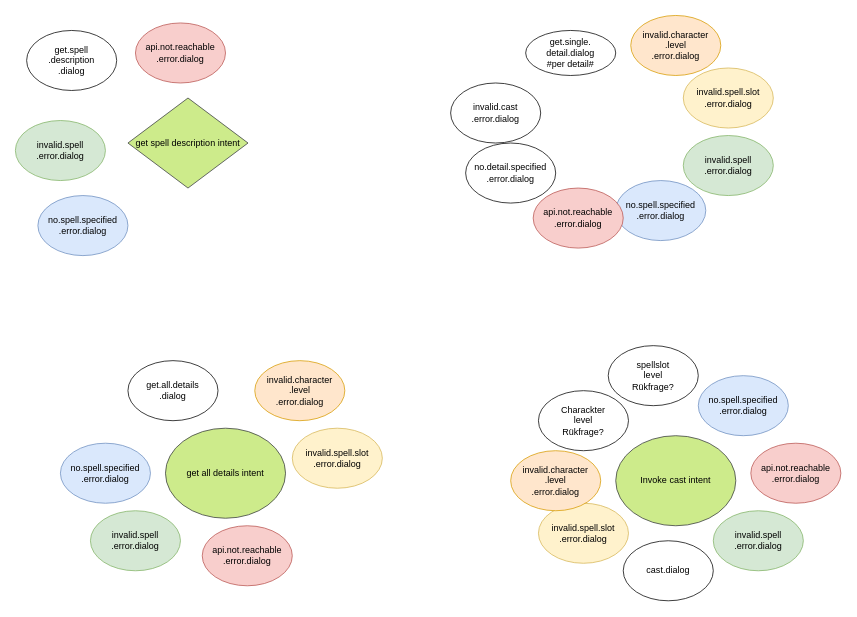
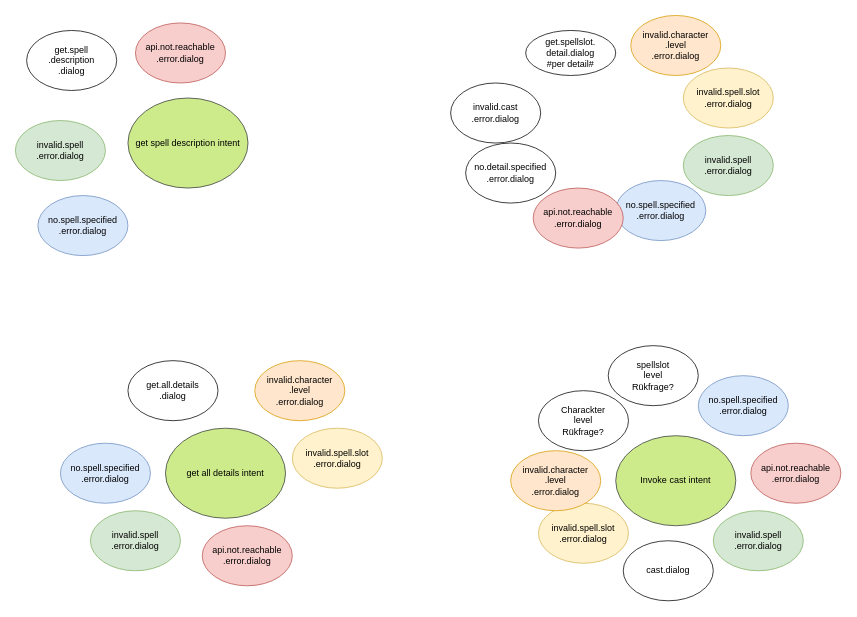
  <mxCell id="0" />
  <mxCell id="1" parent="0" />
- <mxCell id="2" value="get.single.&lt;br&gt;detail.dialog&lt;br&gt;#per detail#" style="ellipse;whiteSpace=wrap;html=1;" parent="1" vertex="1"><mxGeometry x="700" y="40" width="120" height="60" as="geometry" /></mxCell>
- <mxCell id="3" value="get spell description intent" style="rhombus;whiteSpace=wrap;html=1;fillColor=#cdeb8b;strokeColor=#36393d;" parent="1" vertex="1"><mxGeometry x="170" y="130" width="160" height="120" as="geometry" /></mxCell>
+ <mxCell id="2" value="get.spellslot.&lt;br&gt;detail.dialog&lt;br&gt;#per detail#" style="ellipse;whiteSpace=wrap;html=1;" parent="1" vertex="1"><mxGeometry x="700" y="40" width="120" height="60" as="geometry" /></mxCell>
+ <mxCell id="3" value="get spell description intent" style="ellipse;whiteSpace=wrap;html=1;fillColor=#cdeb8b;strokeColor=#36393d;" parent="1" vertex="1"><mxGeometry x="170" y="130" width="160" height="120" as="geometry" /></mxCell>
  <mxCell id="4" value="get all details intent" style="ellipse;whiteSpace=wrap;html=1;fillColor=#cdeb8b;strokeColor=#36393d;" parent="1" vertex="1"><mxGeometry x="220" y="570" width="160" height="120" as="geometry" /></mxCell>
  <mxCell id="5" value="Invoke cast intent" style="ellipse;whiteSpace=wrap;html=1;fillColor=#cdeb8b;strokeColor=#36393d;" parent="1" vertex="1"><mxGeometry x="820" y="580" width="160" height="120" as="geometry" /></mxCell>
  <mxCell id="6" value="no.spell.specified&lt;br&gt;.error.dialog" style="ellipse;whiteSpace=wrap;html=1;fillColor=#dae8fc;strokeColor=#6c8ebf;" parent="1" vertex="1"><mxGeometry x="50" y="260" width="120" height="80" as="geometry" /></mxCell>
  <mxCell id="7" value="invalid.spell&lt;br&gt;.error.dialog" style="ellipse;whiteSpace=wrap;html=1;fillColor=#d5e8d4;strokeColor=#82b366;" parent="1" vertex="1"><mxGeometry x="20" y="160" width="120" height="80" as="geometry" /></mxCell>
  <mxCell id="8" value="get.spell&lt;br&gt;.description&lt;br&gt;.dialog" style="ellipse;whiteSpace=wrap;html=1;" parent="1" vertex="1"><mxGeometry x="35" y="40" width="120" height="80" as="geometry" /></mxCell>
  <mxCell id="9" value="no.spell.specified&lt;br&gt;.error.dialog" style="ellipse;whiteSpace=wrap;html=1;fillColor=#dae8fc;strokeColor=#6c8ebf;" parent="1" vertex="1"><mxGeometry x="820" y="240" width="120" height="80" as="geometry" /></mxCell>
  <mxCell id="10" value="invalid.spell&lt;br&gt;.error.dialog" style="ellipse;whiteSpace=wrap;html=1;fillColor=#d5e8d4;strokeColor=#82b366;" parent="1" vertex="1"><mxGeometry x="910" y="180" width="120" height="80" as="geometry" /></mxCell>
  <mxCell id="11" value="no.detail.specified&lt;br&gt;.error.dialog" style="ellipse;whiteSpace=wrap;html=1;" parent="1" vertex="1"><mxGeometry x="620" y="190" width="120" height="80" as="geometry" /></mxCell>
  <mxCell id="12" value="invalid.cast&lt;br&gt;.error.dialog" style="ellipse;whiteSpace=wrap;html=1;" parent="1" vertex="1"><mxGeometry x="600" y="110" width="120" height="80" as="geometry" /></mxCell>
  <mxCell id="13" value="invalid.spell.slot&lt;br&gt;.error.dialog" style="ellipse;whiteSpace=wrap;html=1;fillColor=#fff2cc;strokeColor=#d6b656;" parent="1" vertex="1"><mxGeometry x="910" y="90" width="120" height="80" as="geometry" /></mxCell>
  <mxCell id="14" value="invalid.character&lt;br&gt;.level&lt;br&gt;.error.dialog" style="ellipse;whiteSpace=wrap;html=1;fillColor=#ffe6cc;strokeColor=#d79b00;" parent="1" vertex="1"><mxGeometry x="840" y="20" width="120" height="80" as="geometry" /></mxCell>
  <mxCell id="15" value="no.spell.specified&lt;br&gt;.error.dialog" style="ellipse;whiteSpace=wrap;html=1;fillColor=#dae8fc;strokeColor=#6c8ebf;" parent="1" vertex="1"><mxGeometry x="80" y="590" width="120" height="80" as="geometry" /></mxCell>
  <mxCell id="16" value="invalid.spell&lt;br&gt;.error.dialog" style="ellipse;whiteSpace=wrap;html=1;fillColor=#d5e8d4;strokeColor=#82b366;" parent="1" vertex="1"><mxGeometry x="120" y="680" width="120" height="80" as="geometry" /></mxCell>
  <mxCell id="17" value="invalid.spell.slot&lt;br&gt;.error.dialog" style="ellipse;whiteSpace=wrap;html=1;fillColor=#fff2cc;strokeColor=#d6b656;" parent="1" vertex="1"><mxGeometry x="389" y="570" width="120" height="80" as="geometry" /></mxCell>
  <mxCell id="18" value="invalid.character&lt;br&gt;.level&lt;br&gt;.error.dialog" style="ellipse;whiteSpace=wrap;html=1;fillColor=#ffe6cc;strokeColor=#d79b00;" parent="1" vertex="1"><mxGeometry x="339" y="480" width="120" height="80" as="geometry" /></mxCell>
  <mxCell id="19" value="get.all.details&lt;br&gt;.dialog" style="ellipse;whiteSpace=wrap;html=1;" parent="1" vertex="1"><mxGeometry x="170" y="480" width="120" height="80" as="geometry" /></mxCell>
  <mxCell id="20" value="no.spell.specified&lt;br&gt;.error.dialog" style="ellipse;whiteSpace=wrap;html=1;fillColor=#dae8fc;strokeColor=#6c8ebf;" parent="1" vertex="1"><mxGeometry x="930" y="500" width="120" height="80" as="geometry" /></mxCell>
  <mxCell id="21" value="invalid.spell&lt;br&gt;.error.dialog" style="ellipse;whiteSpace=wrap;html=1;fillColor=#d5e8d4;strokeColor=#82b366;" parent="1" vertex="1"><mxGeometry x="950" y="680" width="120" height="80" as="geometry" /></mxCell>
  <mxCell id="22" value="invalid.spell.slot&lt;br&gt;.error.dialog" style="ellipse;whiteSpace=wrap;html=1;fillColor=#fff2cc;strokeColor=#d6b656;" parent="1" vertex="1"><mxGeometry x="717" y="670" width="120" height="80" as="geometry" /></mxCell>
  <mxCell id="23" value="invalid.character&lt;br&gt;.level&lt;br&gt;.error.dialog" style="ellipse;whiteSpace=wrap;html=1;fillColor=#ffe6cc;strokeColor=#d79b00;" parent="1" vertex="1"><mxGeometry x="680" y="600" width="120" height="80" as="geometry" /></mxCell>
  <mxCell id="24" value="Charackter&lt;br&gt;level&lt;br&gt;Rükfrage?" style="ellipse;whiteSpace=wrap;html=1;" parent="1" vertex="1"><mxGeometry x="717" y="520" width="120" height="80" as="geometry" /></mxCell>
  <mxCell id="25" value="spellslot&lt;br&gt;level&lt;br&gt;Rükfrage?" style="ellipse;whiteSpace=wrap;html=1;" parent="1" vertex="1"><mxGeometry x="810" y="460" width="120" height="80" as="geometry" /></mxCell>
  <mxCell id="26" value="cast.dialog" style="ellipse;whiteSpace=wrap;html=1;" parent="1" vertex="1"><mxGeometry x="830" y="720" width="120" height="80" as="geometry" /></mxCell>
  <mxCell id="27" value="api.not.reachable&lt;br&gt;.error.dialog" style="ellipse;whiteSpace=wrap;html=1;fillColor=#f8cecc;strokeColor=#b85450;" parent="1" vertex="1"><mxGeometry x="180" y="30" width="120" height="80" as="geometry" /></mxCell>
  <mxCell id="28" value="api.not.reachable&lt;br&gt;.error.dialog" style="ellipse;whiteSpace=wrap;html=1;fillColor=#f8cecc;strokeColor=#b85450;" parent="1" vertex="1"><mxGeometry x="710" y="250" width="120" height="80" as="geometry" /></mxCell>
  <mxCell id="29" value="api.not.reachable&lt;br&gt;.error.dialog" style="ellipse;whiteSpace=wrap;html=1;fillColor=#f8cecc;strokeColor=#b85450;" parent="1" vertex="1"><mxGeometry x="269" y="700" width="120" height="80" as="geometry" /></mxCell>
  <mxCell id="30" value="api.not.reachable&lt;br&gt;.error.dialog" style="ellipse;whiteSpace=wrap;html=1;fillColor=#f8cecc;strokeColor=#b85450;" parent="1" vertex="1"><mxGeometry x="1000" y="590" width="120" height="80" as="geometry" /></mxCell>
